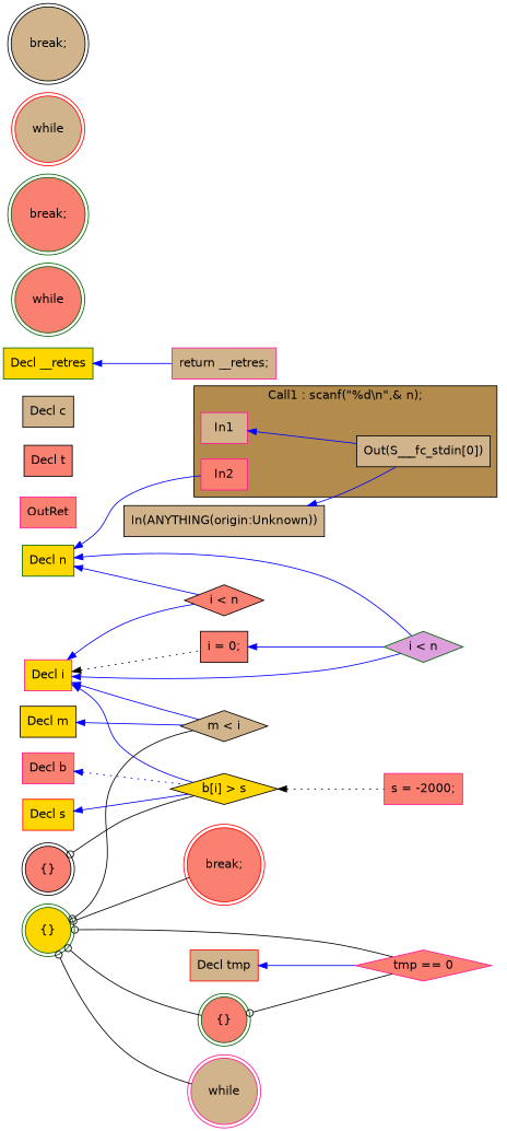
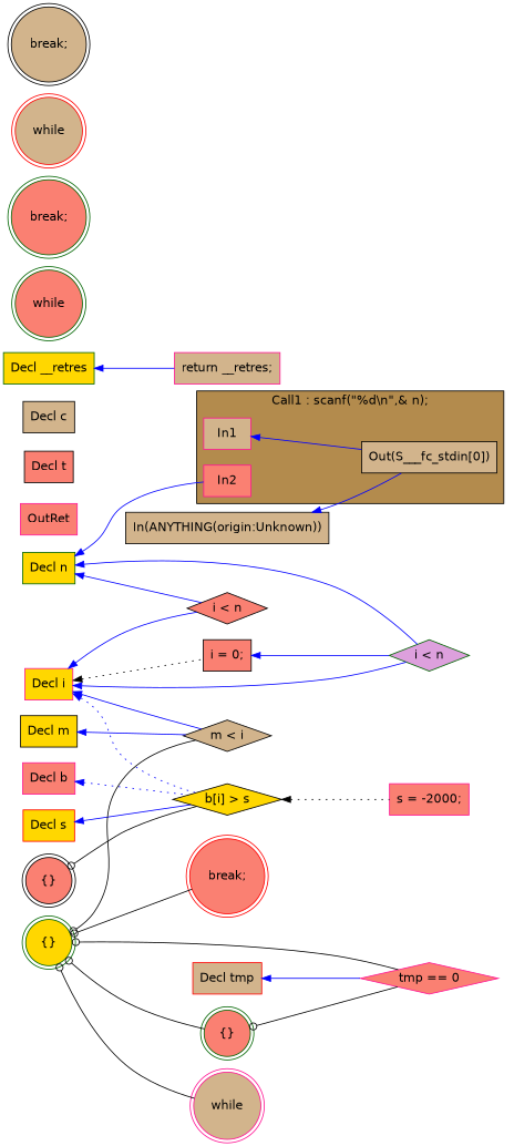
  digraph {
    fontname="DejaVu Sans"
    rankdir=LR
    node [color=black fillcolor=salmon fontname="DejaVu Sans" shape=box style=filled]
    edge [color="#0000FF" dir=back fontname="DejaVu Sans"]
    n1 [color=deeppink fillcolor=tan label=In1]
    n2 [color=deeppink label=In2]
    n3 [fillcolor=tan label="Out(S___fc_stdin[0])"]
    n4 [color=deeppink label=OutRet]
    n5 [fillcolor=tan label="In(ANYTHING(origin:Unknown))"]
    n6 [color=deeppink fillcolor=gold label="Decl i"]
    n7 [label="i = 0;"]
    n8 [color=darkgreen fillcolor=plum label="i < n" shape=diamond]
    n9 [fillcolor=tan label="m < i" shape=diamond]
    n10 [label="i < n" shape=diamond]
    n11 [fillcolor=gold label="b[i] > s" shape=diamond]
    n12 [color=deeppink label="s = -2000;"]
    n13 [fillcolor=gold label="Decl m"]
    n14 [label="Decl t"]
    n15 [color=darkgreen fillcolor=gold label="Decl n"]
    n16 [fillcolor=tan label="Decl c"]
    n17 [color=deeppink label="Decl b"]
    n18 [color=red fillcolor=gold label="Decl s"]
    n19 [color=red fillcolor=tan label="Decl tmp"]
    n20 [color=deeppink label="tmp == 0" shape=diamond]
    n21 [color=darkgreen fillcolor=gold label="Decl __retres"]
    n22 [color=deeppink fillcolor=tan label="return __retres;"]
    n23 [color=darkgreen label=while shape=doublecircle]
    n24 [color=darkgreen fillcolor=gold label="{}" shape=doublecircle]
    n25 [color=deeppink fillcolor=tan label=while shape=doublecircle]
    n26 [color=red label="break;" shape=doublecircle]
    n27 [color=darkgreen label="{}" shape=doublecircle]
    n28 [color=darkgreen label="break;" shape=doublecircle]
    n29 [color=red fillcolor=tan label=while shape=doublecircle]
    n30 [label="{}" shape=doublecircle]
    n31 [fillcolor=tan label="break;" shape=doublecircle]
    subgraph cluster_1 {
      fillcolor="#B38B4D"
      label="Call1 : scanf(\"%d\\n\",& n);"
      style=filled
      n1
      n2
      n3
    }
    n1 -> n3
    n5 -> n3
    n6 -> n7 [color="#000000" style=dotted]
    n6 -> n8
    n6 -> n9
    n6 -> n10
-   n6 -> n11
+   n6 -> n11 [style=dotted]
    n7 -> n8
    n11 -> n12 [color="#000000" style=dotted]
    n13 -> n9
    n15 -> n2
    n15 -> n8
    n15 -> n10
    n17 -> n11 [style=dotted]
    n18 -> n11
    n19 -> n20
    n21 -> n22
    n24 -> n9 [arrowtail=odot color="#000000"]
    n24 -> n20 [arrowtail=odot color="#000000"]
    n24 -> n25 [arrowtail=odot color="#000000"]
    n24 -> n26 [arrowtail=odot color="#000000"]
    n24 -> n27 [arrowtail=odot color="#000000"]
    n27 -> n20 [arrowtail=odot color="#000000"]
    n30 -> n11 [arrowtail=odot color="#000000"]
  }
